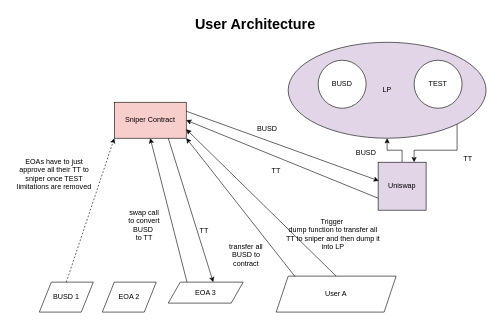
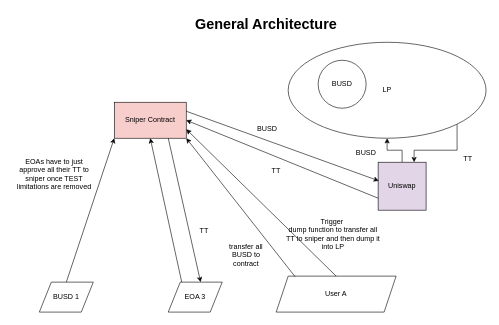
  <mxCell id="0" />
  <mxCell id="1" parent="0" />
  <mxCell id="2" style="edgeStyle=orthogonalEdgeStyle;rounded=0;orthogonalLoop=1;jettySize=auto;html=1;exitX=1;exitY=1;exitDx=0;exitDy=0;entryX=0.75;entryY=0;entryDx=0;entryDy=0;" edge="1" parent="1" source="3" target="7"><mxGeometry relative="1" as="geometry" /></mxCell>
- <mxCell id="3" value="LP" style="ellipse;whiteSpace=wrap;html=1;fillColor=#e1d5e7;" vertex="1" parent="1"><mxGeometry x="480" y="70" width="330" height="160" as="geometry" /></mxCell>
- <mxCell id="4" value="&lt;h1&gt;User Architecture&lt;/h1&gt;" style="text;html=1;strokeColor=none;fillColor=none;spacing=5;spacingTop=-20;whiteSpace=wrap;overflow=hidden;rounded=0;" vertex="1" parent="1"><mxGeometry x="320" width="250" height="70" as="geometry" y="20" /></mxCell>
+ <mxCell id="3" value="LP" style="ellipse;whiteSpace=wrap;html=1;" vertex="1" parent="1"><mxGeometry x="480" y="70" width="330" height="160" as="geometry" /></mxCell>
+ <mxCell id="4" value="&lt;h1&gt;General Architecture&lt;/h1&gt;" style="text;html=1;strokeColor=none;fillColor=none;spacing=5;spacingTop=-20;whiteSpace=wrap;overflow=hidden;rounded=0;" vertex="1" parent="1"><mxGeometry x="320" width="250" height="70" as="geometry" y="20" /></mxCell>
  <mxCell id="5" value="Sniper Contract" style="rounded=0;whiteSpace=wrap;html=1;fillColor=#f8cecc;" vertex="1" parent="1"><mxGeometry x="190" y="170" width="120" height="60" as="geometry" /></mxCell>
  <mxCell id="6" style="edgeStyle=orthogonalEdgeStyle;rounded=0;orthogonalLoop=1;jettySize=auto;html=1;exitX=0.5;exitY=0;exitDx=0;exitDy=0;entryX=0.5;entryY=1;entryDx=0;entryDy=0;" edge="1" parent="1" source="7" target="3"><mxGeometry relative="1" as="geometry" /></mxCell>
  <mxCell id="7" value="Uniswap" style="whiteSpace=wrap;html=1;aspect=fixed;fillColor=#e1d5e7;" vertex="1" parent="1"><mxGeometry x="630" y="270" width="80" height="80" as="geometry" /></mxCell>
  <mxCell id="8" value="BUSD" style="ellipse;whiteSpace=wrap;html=1;aspect=fixed;" vertex="1" parent="1"><mxGeometry x="530" y="100" width="80" height="80" as="geometry" /></mxCell>
- <mxCell id="9" value="TEST" style="ellipse;whiteSpace=wrap;html=1;aspect=fixed;" vertex="1" parent="1"><mxGeometry x="690" y="100" width="80" height="80" as="geometry" /></mxCell>
  <mxCell id="10" value="User A" style="shape=parallelogram;perimeter=parallelogramPerimeter;whiteSpace=wrap;html=1;fixedSize=1;" vertex="1" parent="1"><mxGeometry x="460" y="460" width="200" height="60" as="geometry" /></mxCell>
  <mxCell id="11" value="BUSD 1" style="shape=parallelogram;perimeter=parallelogramPerimeter;whiteSpace=wrap;html=1;fixedSize=1;" vertex="1" parent="1"><mxGeometry x="65" y="470" width="90" height="50" as="geometry" /></mxCell>
- <mxCell id="12" value="EOA 2" style="shape=parallelogram;perimeter=parallelogramPerimeter;whiteSpace=wrap;html=1;fixedSize=1;" vertex="1" parent="1"><mxGeometry x="170" y="470" width="90" height="50" as="geometry" /></mxCell>
- <mxCell id="13" value="EOA 3" style="shape=parallelogram;perimeter=parallelogramPerimeter;whiteSpace=wrap;html=1;fixedSize=1;" vertex="1" parent="1"><mxGeometry x="280" y="470" width="125" height="35" as="geometry" /></mxCell>
+ <mxCell id="13" value="EOA 3" style="shape=parallelogram;perimeter=parallelogramPerimeter;whiteSpace=wrap;html=1;fixedSize=1;" vertex="1" parent="1"><mxGeometry x="280" y="470" width="90" height="50" as="geometry" /></mxCell>
  <mxCell id="14" value="" style="endArrow=classic;html=1;rounded=0;entryX=1;entryY=1;entryDx=0;entryDy=0;exitX=0.158;exitY=0.017;exitDx=0;exitDy=0;exitPerimeter=0;" edge="1" parent="1" source="10" target="5"><mxGeometry width="50" height="50" relative="1" as="geometry"><mxPoint x="710" y="480" as="sourcePoint" /><mxPoint x="760" y="430" as="targetPoint" /></mxGeometry></mxCell>
  <mxCell id="15" value="transfer all BUSD to contract" style="text;html=1;strokeColor=none;fillColor=none;align=center;verticalAlign=middle;whiteSpace=wrap;rounded=0;rotation=0;" vertex="1" parent="1"><mxGeometry x="380" y="410" width="60" height="30" as="geometry" /></mxCell>
- <mxCell id="16" value="" style="endArrow=classic;html=1;rounded=0;entryX=0;entryY=1;entryDx=0;entryDy=0;exitX=0.5;exitY=0;exitDx=0;exitDy=0;dashed=1;" edge="1" parent="1" source="11" target="5"><mxGeometry width="50" height="50" relative="1" as="geometry"><mxPoint x="110" y="460" as="sourcePoint" /><mxPoint x="160" y="410" as="targetPoint" /></mxGeometry></mxCell>
+ <mxCell id="16" value="" style="endArrow=classic;html=1;rounded=0;entryX=0;entryY=1;entryDx=0;entryDy=0;exitX=0.5;exitY=0;exitDx=0;exitDy=0;" edge="1" parent="1" source="11" target="5"><mxGeometry width="50" height="50" relative="1" as="geometry"><mxPoint x="110" y="460" as="sourcePoint" /><mxPoint x="160" y="410" as="targetPoint" /></mxGeometry></mxCell>
  <mxCell id="17" value="" style="endArrow=classic;html=1;rounded=0;entryX=0.5;entryY=1;entryDx=0;entryDy=0;exitX=0.25;exitY=0;exitDx=0;exitDy=0;" edge="1" parent="1" source="13" target="5"><mxGeometry width="50" height="50" relative="1" as="geometry"><mxPoint x="202.5" y="480" as="sourcePoint" /><mxPoint x="230" y="240" as="targetPoint" /></mxGeometry></mxCell>
- <mxCell id="18" value="swap call&lt;br&gt;to convert&lt;br&gt;BUSD&amp;nbsp;&lt;br&gt;to TT" style="text;html=1;strokeColor=none;fillColor=none;align=center;verticalAlign=middle;whiteSpace=wrap;rounded=0;" vertex="1" parent="1"><mxGeometry x="210" y="360" width="60" height="30" as="geometry" /></mxCell>
  <mxCell id="19" value="" style="endArrow=classic;html=1;rounded=0;exitX=1;exitY=0.25;exitDx=0;exitDy=0;entryX=0.013;entryY=0.388;entryDx=0;entryDy=0;entryPerimeter=0;" edge="1" parent="1" source="5" target="7"><mxGeometry width="50" height="50" relative="1" as="geometry"><mxPoint x="710" y="440" as="sourcePoint" /><mxPoint x="760" y="390" as="targetPoint" /></mxGeometry></mxCell>
  <mxCell id="20" value="BUSD" style="text;html=1;strokeColor=none;fillColor=none;align=center;verticalAlign=middle;whiteSpace=wrap;rounded=0;" vertex="1" parent="1"><mxGeometry x="580" y="240" width="60" height="30" as="geometry" /></mxCell>
  <mxCell id="21" value="TT&lt;br&gt;" style="text;html=1;strokeColor=none;fillColor=none;align=center;verticalAlign=middle;whiteSpace=wrap;rounded=0;" vertex="1" parent="1"><mxGeometry x="750" y="250" width="60" height="30" as="geometry" /></mxCell>
  <mxCell id="22" value="" style="endArrow=classic;html=1;rounded=0;entryX=1;entryY=0.5;entryDx=0;entryDy=0;exitX=0;exitY=0.75;exitDx=0;exitDy=0;" edge="1" parent="1" source="7" target="5"><mxGeometry width="50" height="50" relative="1" as="geometry"><mxPoint x="710" y="430" as="sourcePoint" /><mxPoint x="760" y="380" as="targetPoint" /></mxGeometry></mxCell>
  <mxCell id="23" value="TT" style="text;html=1;strokeColor=none;fillColor=none;align=center;verticalAlign=middle;whiteSpace=wrap;rounded=0;" vertex="1" parent="1"><mxGeometry x="430" y="270" width="60" height="30" as="geometry" /></mxCell>
  <mxCell id="24" value="BUSD" style="text;html=1;strokeColor=none;fillColor=none;align=center;verticalAlign=middle;whiteSpace=wrap;rounded=0;" vertex="1" parent="1"><mxGeometry x="415" y="200" width="60" height="30" as="geometry" /></mxCell>
  <mxCell id="25" value="" style="endArrow=classic;html=1;rounded=0;exitX=0.75;exitY=1;exitDx=0;exitDy=0;entryX=0.6;entryY=0;entryDx=0;entryDy=0;entryPerimeter=0;" edge="1" parent="1" source="5" target="13"><mxGeometry width="50" height="50" relative="1" as="geometry"><mxPoint x="710" y="430" as="sourcePoint" /><mxPoint x="760" y="380" as="targetPoint" /></mxGeometry></mxCell>
  <mxCell id="26" value="TT" style="text;html=1;strokeColor=none;fillColor=none;align=center;verticalAlign=middle;whiteSpace=wrap;rounded=0;" vertex="1" parent="1"><mxGeometry x="310" y="370" width="60" height="30" as="geometry" /></mxCell>
  <mxCell id="27" value="EOAs have to just approve all their TT to sniper once TEST limitations are removed" style="text;html=1;strokeColor=none;fillColor=none;align=center;verticalAlign=middle;whiteSpace=wrap;rounded=0;" vertex="1" parent="1"><mxGeometry y="230" width="140" height="120" as="geometry" x="20" /></mxCell>
  <mxCell id="28" value="" style="endArrow=classic;html=1;rounded=0;exitX=0.5;exitY=0;exitDx=0;exitDy=0;entryX=1;entryY=0.75;entryDx=0;entryDy=0;" edge="1" parent="1" source="10" target="5"><mxGeometry width="50" height="50" relative="1" as="geometry"><mxPoint x="710" y="360" as="sourcePoint" /><mxPoint x="760" y="310" as="targetPoint" /></mxGeometry></mxCell>
  <mxCell id="29" value="Trigger&amp;nbsp;&lt;br&gt;dump function to transfer all TT to sniper and then dump it into LP" style="text;html=1;strokeColor=none;fillColor=none;align=center;verticalAlign=middle;whiteSpace=wrap;rounded=0;" vertex="1" parent="1"><mxGeometry x="475" y="350" width="160" height="80" as="geometry" /></mxCell>
